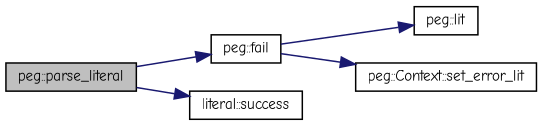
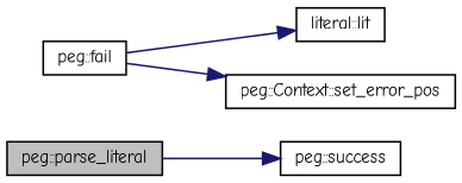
  digraph {
    fontname="Comic Neue"
    rankdir=LR
    node [color=black fillcolor=white fontname="Comic Neue" fontsize=10 shape=record style=filled]
    edge [color=midnightblue fontname="Comic Neue" fontsize=10 labelfontname=Helvetica labelfontsize=10 style=solid]
    n1 [fillcolor=grey75 fontcolor=black height=0.2 label="peg::parse_literal" width=0.4]
    n2 [height=0.2 label="peg::fail" width=0.4]
-   n3 [height=0.2 label="literal::success" width=0.4]
-   n4 [height=0.2 label="peg::lit" width=0.4]
-   n5 [height=0.2 label="peg::Context::set_error_lit" width=0.4]
-   n1 -> n2
+   n3 [height=0.2 label="peg::success" width=0.4]
+   n4 [height=0.2 label="literal::lit" width=0.4]
+   n5 [height=0.2 label="peg::Context::set_error_pos" width=0.4]
    n1 -> n3
    n2 -> n4
    n2 -> n5
  }
